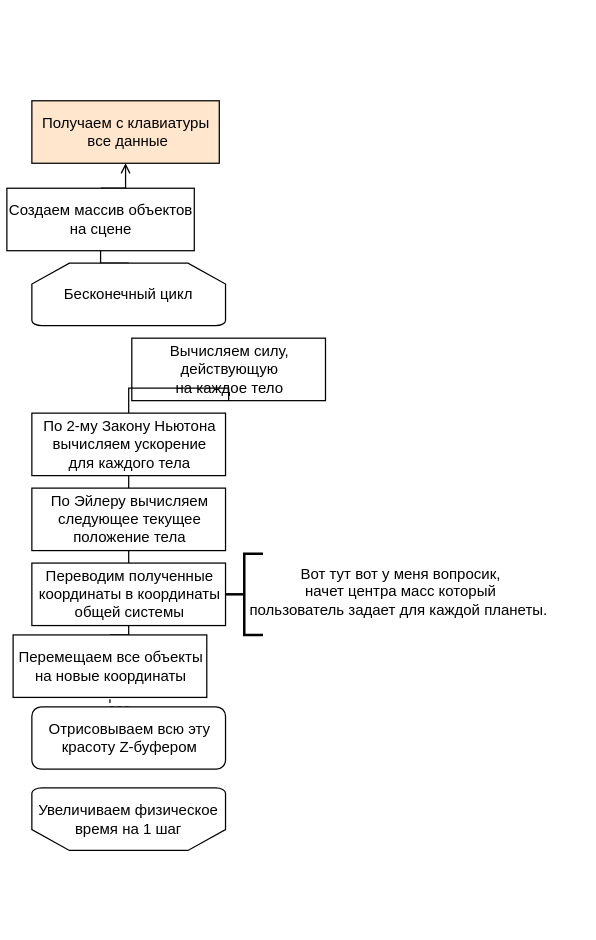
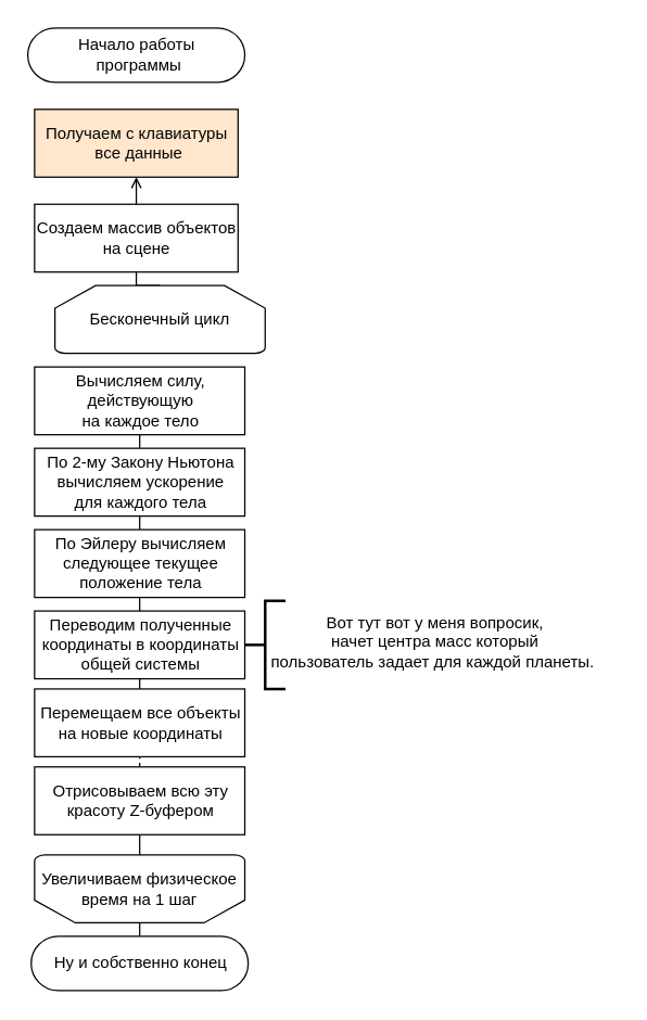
  <mxCell id="0" />
  <mxCell id="1" parent="0" />
+ <mxCell id="2" value="Начало работы&lt;br&gt;&amp;nbsp;программы" style="html=1;dashed=0;whitespace=wrap;shape=mxgraph.dfd.start" vertex="1" parent="1"><mxGeometry x="20" y="20" width="160" height="40" as="geometry" /></mxCell>
  <mxCell id="3" value="Получаем с клавиатуры&lt;br&gt;&amp;nbsp;все данные" style="html=1;dashed=0;whitespace=wrap;fillColor=#ffe6cc;" vertex="1" parent="1"><mxGeometry x="25" y="80" width="150" height="50" as="geometry" /></mxCell>
  <mxCell id="4" style="edgeStyle=orthogonalEdgeStyle;rounded=0;orthogonalLoop=1;jettySize=auto;html=1;exitX=0.5;exitY=0;exitDx=0;exitDy=0;entryX=0.5;entryY=1;entryDx=0;entryDy=0;endArrow=open;endFill=0;" edge="1" parent="1" source="5" target="3"><mxGeometry relative="1" as="geometry" /></mxCell>
- <mxCell id="5" value="Создаем массив объектов&lt;br&gt;на сцене" style="html=1;dashed=0;whitespace=wrap;" vertex="1" parent="1"><mxGeometry x="5" y="150" width="150" height="50" as="geometry" /></mxCell>
+ <mxCell id="5" value="Создаем массив объектов&lt;br&gt;на сцене" style="html=1;dashed=0;whitespace=wrap;" vertex="1" parent="1"><mxGeometry x="25" y="150" width="150" height="50" as="geometry" /></mxCell>
  <mxCell id="6" style="edgeStyle=orthogonalEdgeStyle;rounded=0;orthogonalLoop=1;jettySize=auto;html=1;exitX=0.5;exitY=0;exitDx=0;exitDy=0;exitPerimeter=0;entryX=0.5;entryY=1;entryDx=0;entryDy=0;endArrow=none;endFill=0;" edge="1" parent="1" source="7" target="5"><mxGeometry relative="1" as="geometry" /></mxCell>
- <mxCell id="7" value="Бесконечный цикл" style="strokeWidth=1;html=1;shape=mxgraph.flowchart.loop_limit;whiteSpace=wrap;" vertex="1" parent="1"><mxGeometry x="25" y="210" width="155" height="50" as="geometry" /></mxCell>
+ <mxCell id="7" value="Бесконечный цикл" style="strokeWidth=1;html=1;shape=mxgraph.flowchart.loop_limit;whiteSpace=wrap;" vertex="1" parent="1"><mxGeometry x="40" y="210" width="155" height="50" as="geometry" /></mxCell>
+ <mxCell id="8" style="edgeStyle=orthogonalEdgeStyle;rounded=0;orthogonalLoop=1;jettySize=auto;html=1;exitX=0.5;exitY=1;exitDx=0;exitDy=0;exitPerimeter=0;endArrow=none;endFill=0;entryX=0.5;entryY=1;entryDx=0;entryDy=0;" edge="1" parent="1" source="9" target="22"><mxGeometry relative="1" as="geometry"><mxPoint x="102.379" y="620" as="targetPoint" /></mxGeometry></mxCell>
  <mxCell id="9" value="Увеличиваем физическое&lt;br&gt;время на 1 шаг" style="strokeWidth=1;html=1;shape=mxgraph.flowchart.loop_limit;whiteSpace=wrap;direction=west;" vertex="1" parent="1"><mxGeometry x="25" y="630" width="155" height="50" as="geometry" /></mxCell>
- <mxCell id="10" value="Вычисляем силу, &lt;br&gt;действующую&lt;br&gt;на каждое тело" style="html=1;dashed=0;whitespace=wrap;strokeWidth=1;" vertex="1" parent="1"><mxGeometry x="105" y="270" width="155" height="50" as="geometry" /></mxCell>
+ <mxCell id="10" value="Вычисляем силу, &lt;br&gt;действующую&lt;br&gt;на каждое тело" style="html=1;dashed=0;whitespace=wrap;strokeWidth=1;" vertex="1" parent="1"><mxGeometry x="25" y="270" width="155" height="50" as="geometry" /></mxCell>
  <mxCell id="11" style="edgeStyle=orthogonalEdgeStyle;rounded=0;orthogonalLoop=1;jettySize=auto;html=1;exitX=0.5;exitY=0;exitDx=0;exitDy=0;entryX=0.5;entryY=1;entryDx=0;entryDy=0;endArrow=none;endFill=0;" edge="1" parent="1" source="12" target="10"><mxGeometry relative="1" as="geometry" /></mxCell>
  <mxCell id="12" value="По 2-му Закону Ньютона&lt;br&gt;вычисляем ускорение&lt;br&gt;для каждого тела" style="html=1;dashed=0;whitespace=wrap;strokeWidth=1;" vertex="1" parent="1"><mxGeometry x="25" y="330" width="155" height="50" as="geometry" /></mxCell>
  <mxCell id="13" style="edgeStyle=orthogonalEdgeStyle;rounded=0;orthogonalLoop=1;jettySize=auto;html=1;exitX=0.5;exitY=0;exitDx=0;exitDy=0;entryX=0.5;entryY=1;entryDx=0;entryDy=0;endArrow=none;endFill=0;" edge="1" parent="1" source="14" target="12"><mxGeometry relative="1" as="geometry" /></mxCell>
  <mxCell id="14" value="По Эйлеру вычисляем&lt;br&gt;следующее текущее&lt;br&gt;положение тела" style="html=1;dashed=0;whitespace=wrap;strokeWidth=1;" vertex="1" parent="1"><mxGeometry x="25" y="390" width="155" height="50" as="geometry" /></mxCell>
  <mxCell id="15" style="edgeStyle=orthogonalEdgeStyle;rounded=0;orthogonalLoop=1;jettySize=auto;html=1;exitX=0.5;exitY=0;exitDx=0;exitDy=0;entryX=0.5;entryY=1;entryDx=0;entryDy=0;endArrow=none;endFill=0;" edge="1" parent="1" source="16" target="14"><mxGeometry relative="1" as="geometry" /></mxCell>
  <mxCell id="16" value="Переводим полученные&lt;br&gt;координаты в координаты&lt;br&gt;общей системы" style="html=1;dashed=0;whitespace=wrap;strokeWidth=1;" vertex="1" parent="1"><mxGeometry x="25" y="450" width="155" height="50" as="geometry" /></mxCell>
  <mxCell id="17" value="" style="strokeWidth=2;html=1;shape=mxgraph.flowchart.annotation_2;align=left;labelPosition=right;pointerEvents=1;" vertex="1" parent="1"><mxGeometry x="180" y="442.5" width="30" height="65" as="geometry" /></mxCell>
  <mxCell id="18" value="Вот тут вот у меня вопросик,&lt;br&gt;начет центра масс который &lt;br&gt;пользователь задает для каждой планеты.&amp;nbsp;" style="text;html=1;align=center;verticalAlign=middle;resizable=0;points=[];autosize=1;strokeColor=none;fillColor=none;" vertex="1" parent="1"><mxGeometry x="185" y="442.5" width="270" height="60" as="geometry" /></mxCell>
  <mxCell id="19" style="edgeStyle=orthogonalEdgeStyle;rounded=0;orthogonalLoop=1;jettySize=auto;html=1;exitX=0.5;exitY=0;exitDx=0;exitDy=0;entryX=0.5;entryY=1;entryDx=0;entryDy=0;endArrow=none;endFill=0;" edge="1" parent="1" source="20" target="16"><mxGeometry relative="1" as="geometry" /></mxCell>
- <mxCell id="20" value="Перемещаем все объекты&lt;br&gt;на новые координаты" style="html=1;dashed=0;whitespace=wrap;strokeWidth=1;" vertex="1" parent="1"><mxGeometry x="10" y="507.5" width="155" height="50" as="geometry" /></mxCell>
+ <mxCell id="20" value="Перемещаем все объекты&lt;br&gt;на новые координаты" style="html=1;dashed=0;whitespace=wrap;strokeWidth=1;" vertex="1" parent="1"><mxGeometry x="25" y="507.5" width="155" height="50" as="geometry" /></mxCell>
  <mxCell id="21" style="edgeStyle=orthogonalEdgeStyle;rounded=0;orthogonalLoop=1;jettySize=auto;html=1;exitX=0.5;exitY=0;exitDx=0;exitDy=0;entryX=0.5;entryY=1;entryDx=0;entryDy=0;endArrow=none;endFill=0;dashed=1;" edge="1" parent="1" source="22" target="20"><mxGeometry relative="1" as="geometry" /></mxCell>
- <mxCell id="22" value="Отрисовываем всю эту&lt;br&gt;красоту Z-буфером" style="html=1;dashed=0;whitespace=wrap;strokeWidth=1;rounded=1;" vertex="1" parent="1"><mxGeometry x="25" y="565" width="155" height="50" as="geometry" /></mxCell>
+ <mxCell id="22" value="Отрисовываем всю эту&lt;br&gt;красоту Z-буфером" style="html=1;dashed=0;whitespace=wrap;strokeWidth=1;" vertex="1" parent="1"><mxGeometry x="25" y="565" width="155" height="50" as="geometry" /></mxCell>
+ <mxCell id="23" style="edgeStyle=orthogonalEdgeStyle;rounded=0;orthogonalLoop=1;jettySize=auto;html=1;exitX=0.5;exitY=0.5;exitDx=0;exitDy=-20;exitPerimeter=0;entryX=0.5;entryY=0;entryDx=0;entryDy=0;entryPerimeter=0;endArrow=none;endFill=0;" edge="1" parent="1" source="24" target="9"><mxGeometry relative="1" as="geometry" /></mxCell>
+ <mxCell id="24" value="Ну и собственно конец" style="html=1;dashed=0;whitespace=wrap;shape=mxgraph.dfd.start" vertex="1" parent="1"><mxGeometry x="22.5" y="690" width="160" height="40" as="geometry" /></mxCell>
